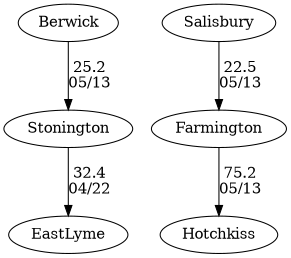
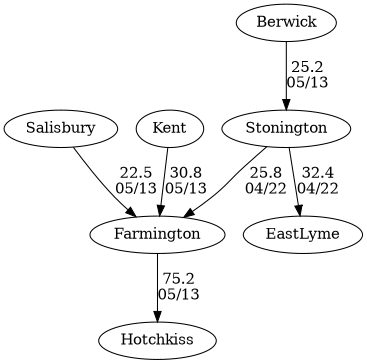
  digraph {
    edge [random=random weight=75]
    Stonington
    Farmington
    EastLyme
    Hotchkiss
    Berwick
    Salisbury
+   Kent
+   Stonington -> Farmington [label="25.8\n04/22"]
    Stonington -> EastLyme [label="32.4\n04/22" weight=68]
    Farmington -> Hotchkiss [label="75.2\n05/13" weight=25]
    Berwick -> Stonington [label="25.2\n05/13"]
    Salisbury -> Farmington [label="22.5\n05/13" weight=78]
+   Kent -> Farmington [label="30.8\n05/13" weight=70]
  }
